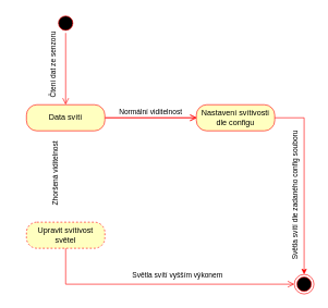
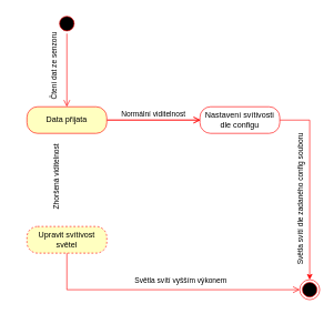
  <mxCell id="0" />
  <mxCell id="1" parent="0" />
  <mxCell id="2" value="" style="ellipse;html=1;shape=startState;fillColor=#000000;strokeColor=#ff0000;" parent="1" vertex="1"><mxGeometry x="85" y="20" width="30" height="30" as="geometry" /></mxCell>
  <mxCell id="3" value="" style="edgeStyle=orthogonalEdgeStyle;html=1;verticalAlign=bottom;endArrow=open;endSize=8;strokeColor=#ff0000;rounded=0;entryX=0.5;entryY=0;entryDx=0;entryDy=0;" parent="1" source="2" target="6" edge="1"><mxGeometry relative="1" as="geometry"><mxPoint x="100" y="160" as="targetPoint" /></mxGeometry></mxCell>
  <mxCell id="4" value="Čtení dat ze senzoru" style="edgeLabel;html=1;align=center;verticalAlign=middle;resizable=0;points=[];rotation=-90;" parent="3" vertex="1" connectable="0"><mxGeometry x="-0.225" relative="1" as="geometry"><mxPoint x="-20" y="7" as="offset" /></mxGeometry></mxCell>
  <mxCell id="5" value="" style="ellipse;html=1;shape=endState;fillColor=#000000;strokeColor=#ff0000;" parent="1" vertex="1"><mxGeometry x="450" y="420" width="30" height="30" as="geometry" /></mxCell>
- <mxCell id="6" value="Data svítí" style="rounded=1;whiteSpace=wrap;html=1;arcSize=40;fontColor=#000000;fillColor=#ffffc0;strokeColor=#ff0000;" parent="1" vertex="1"><mxGeometry x="40" y="160" width="120" height="40" as="geometry" /></mxCell>
+ <mxCell id="6" value="Data přijata" style="rounded=1;whiteSpace=wrap;html=1;arcSize=40;fontColor=#000000;fillColor=#ffffc0;strokeColor=#ff0000;" parent="1" vertex="1"><mxGeometry x="40" y="160" width="120" height="40" as="geometry" /></mxCell>
  <mxCell id="7" value="" style="edgeStyle=orthogonalEdgeStyle;html=1;verticalAlign=bottom;endArrow=open;endSize=8;strokeColor=#ff0000;rounded=0;" parent="1" source="6" target="11" edge="1"><mxGeometry relative="1" as="geometry"><mxPoint x="100" y="270" as="targetPoint" /></mxGeometry></mxCell>
  <mxCell id="8" value="Normální viditelnost" style="edgeStyle=orthogonalEdgeStyle;html=1;align=left;verticalAlign=bottom;endArrow=open;endSize=8;strokeColor=#ff0000;rounded=0;entryX=0;entryY=0.5;entryDx=0;entryDy=0;exitX=1;exitY=0.5;exitDx=0;exitDy=0;" parent="1" edge="1"><mxGeometry x="-0.729" relative="1" as="geometry"><mxPoint x="301" y="180" as="targetPoint" /><mxPoint as="offset" /><mxPoint x="161" y="180" as="sourcePoint" /><Array as="points"><mxPoint x="191" y="180" /><mxPoint x="191" y="180" /></Array></mxGeometry></mxCell>
  <mxCell id="9" style="edgeStyle=orthogonalEdgeStyle;rounded=0;orthogonalLoop=1;jettySize=auto;html=1;entryX=0.5;entryY=0;entryDx=0;entryDy=0;strokeColor=#FF0000;" parent="1" source="11" target="5" edge="1"><mxGeometry relative="1" as="geometry" /></mxCell>
  <mxCell id="10" value="Světla svítí dle zadaného config souboru" style="edgeLabel;html=1;align=center;verticalAlign=middle;resizable=0;points=[];rotation=-90;" parent="9" vertex="1" connectable="0"><mxGeometry x="0.305" y="-3" relative="1" as="geometry"><mxPoint x="-12" y="-21" as="offset" /></mxGeometry></mxCell>
- <mxCell id="11" value="Nastavení svítivosti dle configu" style="rounded=1;whiteSpace=wrap;html=1;arcSize=40;fontColor=#000000;fillColor=#ffffc0;strokeColor=#ff0000;" parent="1" vertex="1"><mxGeometry x="300" y="160" width="120" height="40" as="geometry" /></mxCell>
+ <mxCell id="11" value="Nastavení svítivosti dle configu" style="rounded=1;whiteSpace=wrap;html=1;arcSize=40;fontColor=#000000;fillColor=#ffffff;strokeColor=#ff0000;" parent="1" vertex="1"><mxGeometry x="300" y="160" width="120" height="40" as="geometry" /></mxCell>
  <mxCell id="12" value="Upravit svítivost světel" style="rounded=1;whiteSpace=wrap;html=1;arcSize=40;fontColor=#000000;fillColor=#ffffc0;strokeColor=#ff0000;dashed=1;" parent="1" vertex="1"><mxGeometry x="40" y="340" width="120" height="40" as="geometry" /></mxCell>
  <mxCell id="13" value="" style="edgeStyle=orthogonalEdgeStyle;html=1;verticalAlign=bottom;endArrow=open;endSize=8;strokeColor=#ff0000;rounded=0;entryX=0;entryY=0.5;entryDx=0;entryDy=0;" parent="1" source="12" target="5" edge="1"><mxGeometry relative="1" as="geometry"><mxPoint x="100" y="510" as="targetPoint" /><Array as="points"><mxPoint x="100" y="435" /></Array></mxGeometry></mxCell>
  <mxCell id="14" value="Světla svítí vyšším výkonem" style="edgeLabel;html=1;align=center;verticalAlign=middle;resizable=0;points=[];" parent="13" vertex="1" connectable="0"><mxGeometry x="-0.18" y="2" relative="1" as="geometry"><mxPoint x="59" y="-13" as="offset" /></mxGeometry></mxCell>
  <mxCell id="15" value="&lt;span style=&quot;font-size: 11px; text-align: left; background-color: rgb(255, 255, 255);&quot;&gt;Zhoršená viditelnost&lt;/span&gt;" style="text;html=1;strokeColor=none;fillColor=none;align=center;verticalAlign=middle;whiteSpace=wrap;rounded=0;rotation=-90;" parent="1" vertex="1"><mxGeometry x="20" y="250" width="130" height="30" as="geometry" /></mxCell>
